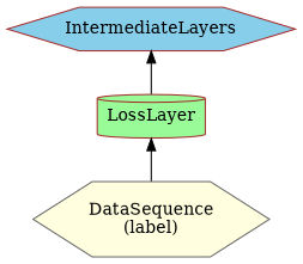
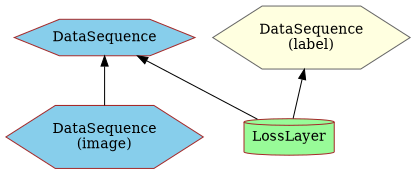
  digraph {
    rankdir=BT
    node [color=brown fillcolor=skyblue shape=hexagon style=filled]
-   IntermediateLayers
+   n1 [label="DataSequence\n(image)"]
+   IntermediateLayers [label=DataSequence]
    n3 [color=gray40 fillcolor=lightyellow label="DataSequence\n(label)"]
    LossLayer [fillcolor=palegreen shape=cylinder]
-   n3 -> LossLayer
+   n1 -> IntermediateLayers
+   LossLayer -> n3
    LossLayer -> IntermediateLayers
  }
